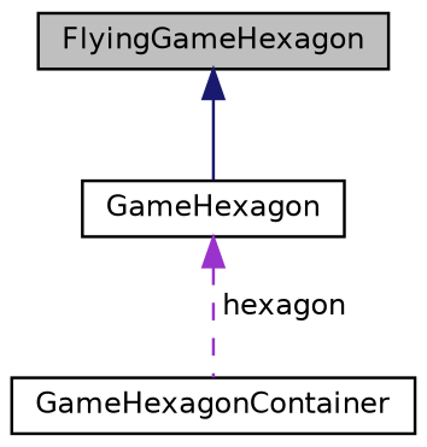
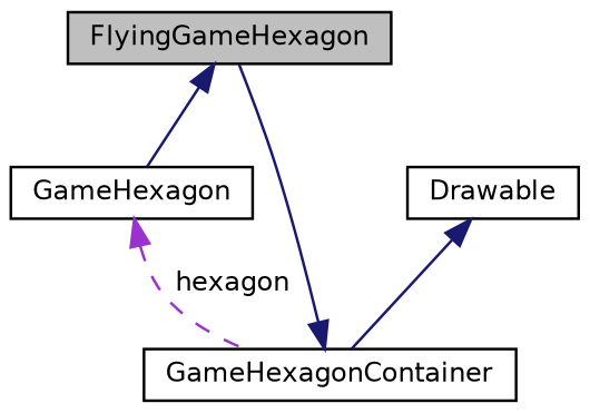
  digraph {
    node [color=black fillcolor=white fontname=Helvetica fontsize=10 shape=record style=filled]
    edge [color=midnightblue dir=back fontname=Helvetica fontsize=10 labelfontname=Helvetica labelfontsize=10 style=solid]
    n1 [fillcolor=grey75 fontcolor=black height=0.2 label=FlyingGameHexagon width=0.4]
    n2 [height=0.2 label=GameHexagon width=0.4]
    n3 [height=0.2 label=GameHexagonContainer width=0.4]
+   n4 [height=0.2 label=Drawable width=0.4]
    n1 -> n2
    n2 -> n3 [color=darkorchid3 label=" hexagon" style=dashed]
+   n3 -> n1
+   n4 -> n3
  }
